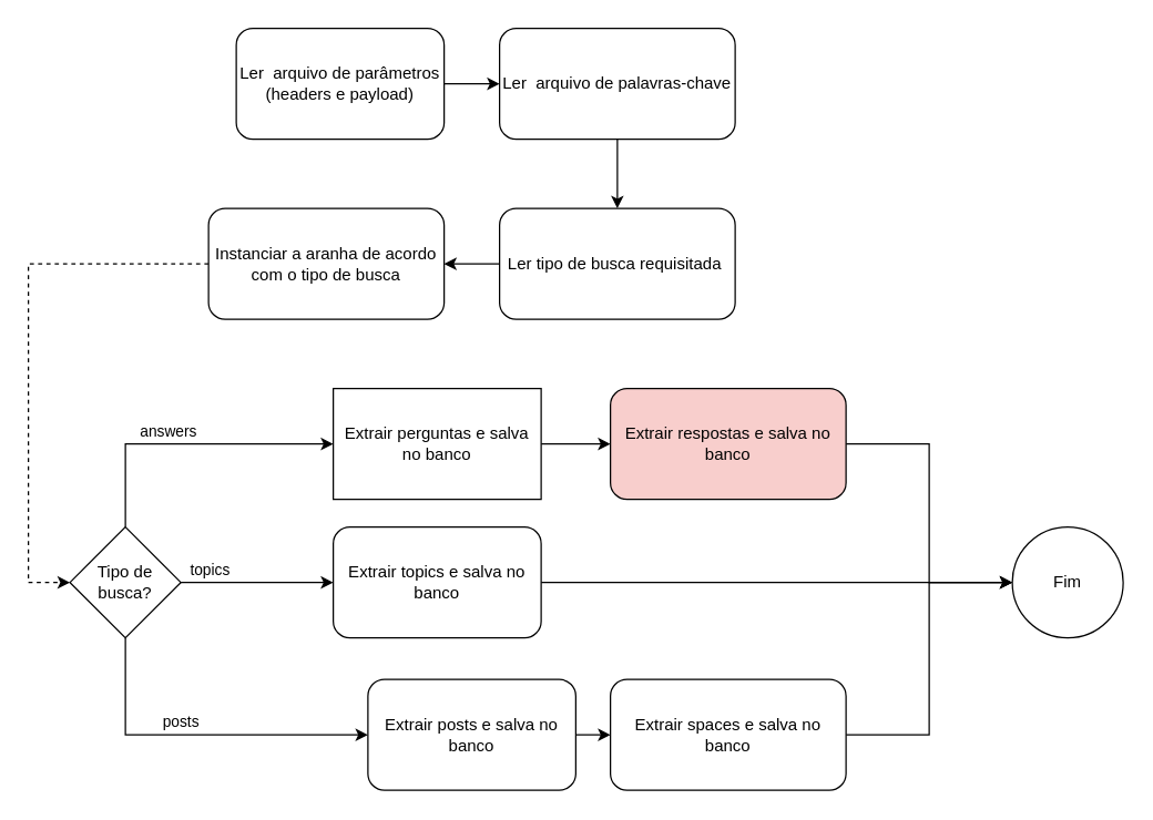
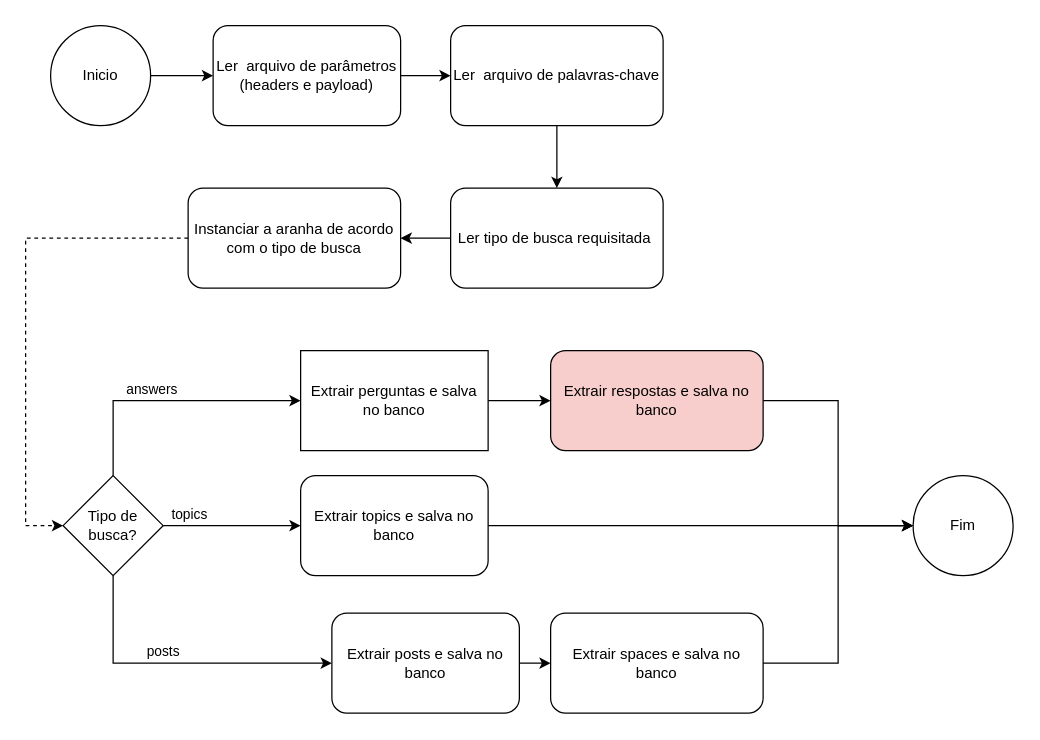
  <mxCell id="0" />
  <mxCell id="1" parent="0" />
  <mxCell id="2" value="Fim" style="ellipse;whiteSpace=wrap;html=1;aspect=fixed;" vertex="1" parent="1"><mxGeometry x="730" y="380" width="80" height="80" as="geometry" /></mxCell>
+ <mxCell id="3" style="edgeStyle=elbowEdgeStyle;rounded=0;html=1;exitX=1;exitY=0.5;exitDx=0;exitDy=0;entryX=0;entryY=0.5;entryDx=0;entryDy=0;" edge="1" parent="1" source="4" target="6"><mxGeometry relative="1" as="geometry" /></mxCell>
+ <mxCell id="4" value="Inicio" style="ellipse;whiteSpace=wrap;html=1;aspect=fixed;" vertex="1" parent="1"><mxGeometry x="40" y="20" width="80" height="80" as="geometry" /></mxCell>
  <mxCell id="5" style="edgeStyle=elbowEdgeStyle;rounded=0;html=1;exitX=1;exitY=0.5;exitDx=0;exitDy=0;entryX=0;entryY=0.5;entryDx=0;entryDy=0;" edge="1" parent="1" source="6" target="14"><mxGeometry relative="1" as="geometry" /></mxCell>
  <mxCell id="6" value="Ler&amp;nbsp; arquivo de parâmetros (headers e payload)" style="rounded=1;whiteSpace=wrap;html=1;" vertex="1" parent="1"><mxGeometry x="170" y="20" width="150" height="80" as="geometry" /></mxCell>
  <mxCell id="7" style="edgeStyle=elbowEdgeStyle;html=1;exitX=1;exitY=0.5;exitDx=0;exitDy=0;entryX=0;entryY=0.5;entryDx=0;entryDy=0;rounded=0;" edge="1" parent="1" source="8" target="2"><mxGeometry relative="1" as="geometry" /></mxCell>
  <mxCell id="8" value="Extrair respostas e salva no banco" style="rounded=1;whiteSpace=wrap;html=1;fillColor=#f8cecc;" vertex="1" parent="1"><mxGeometry x="440" y="280" width="170" height="80" as="geometry" /></mxCell>
  <mxCell id="9" style="edgeStyle=elbowEdgeStyle;rounded=0;html=1;exitX=0;exitY=0.5;exitDx=0;exitDy=0;entryX=1;entryY=0.5;entryDx=0;entryDy=0;" edge="1" parent="1" source="10" target="22"><mxGeometry relative="1" as="geometry" /></mxCell>
  <mxCell id="10" value="Ler tipo de busca requisitada&amp;nbsp;" style="rounded=1;whiteSpace=wrap;html=1;" vertex="1" parent="1"><mxGeometry x="360" y="150" width="170" height="80" as="geometry" /></mxCell>
  <mxCell id="11" style="edgeStyle=elbowEdgeStyle;rounded=0;html=1;exitX=1;exitY=0.5;exitDx=0;exitDy=0;entryX=0;entryY=0.5;entryDx=0;entryDy=0;" edge="1" parent="1" source="12" target="8"><mxGeometry relative="1" as="geometry" /></mxCell>
  <mxCell id="12" value="Extrair perguntas e salva no banco" style="whiteSpace=wrap;html=1;rounded=0;" vertex="1" parent="1"><mxGeometry x="240" y="280" width="150" height="80" as="geometry" /></mxCell>
  <mxCell id="13" style="edgeStyle=elbowEdgeStyle;rounded=0;html=1;exitX=0.5;exitY=1;exitDx=0;exitDy=0;entryX=0.5;entryY=0;entryDx=0;entryDy=0;" edge="1" parent="1" source="14" target="10"><mxGeometry relative="1" as="geometry" /></mxCell>
  <mxCell id="14" value="Ler&amp;nbsp; arquivo de palavras-chave" style="rounded=1;whiteSpace=wrap;html=1;" vertex="1" parent="1"><mxGeometry x="360" y="20" width="170" height="80" as="geometry" /></mxCell>
  <mxCell id="15" style="edgeStyle=elbowEdgeStyle;html=1;exitX=1;exitY=0.5;exitDx=0;exitDy=0;rounded=0;" edge="1" parent="1" source="16"><mxGeometry relative="1" as="geometry"><mxPoint x="730" y="420" as="targetPoint" /></mxGeometry></mxCell>
  <mxCell id="16" value="Extrair topics e salva no banco" style="rounded=1;whiteSpace=wrap;html=1;" vertex="1" parent="1"><mxGeometry x="240" y="380" width="150" height="80" as="geometry" /></mxCell>
  <mxCell id="17" style="edgeStyle=elbowEdgeStyle;html=1;exitX=1;exitY=0.5;exitDx=0;exitDy=0;rounded=0;" edge="1" parent="1" source="18"><mxGeometry relative="1" as="geometry"><mxPoint x="730" y="420" as="targetPoint" /></mxGeometry></mxCell>
  <mxCell id="18" value="Extrair spaces e salva no banco" style="rounded=1;whiteSpace=wrap;html=1;" vertex="1" parent="1"><mxGeometry x="440" y="490" width="170" height="80" as="geometry" /></mxCell>
  <mxCell id="19" style="edgeStyle=elbowEdgeStyle;rounded=0;html=1;exitX=1;exitY=0.5;exitDx=0;exitDy=0;entryX=0;entryY=0.5;entryDx=0;entryDy=0;" edge="1" parent="1" source="20" target="18"><mxGeometry relative="1" as="geometry" /></mxCell>
  <mxCell id="20" value="Extrair posts e salva no banco" style="rounded=1;whiteSpace=wrap;html=1;" vertex="1" parent="1"><mxGeometry x="265" y="490" width="150" height="80" as="geometry" /></mxCell>
  <mxCell id="21" style="edgeStyle=elbowEdgeStyle;rounded=0;html=1;exitX=0;exitY=0.5;exitDx=0;exitDy=0;entryX=0;entryY=0.5;entryDx=0;entryDy=0;dashed=1;" edge="1" parent="1" source="22" target="29"><mxGeometry relative="1" as="geometry"><Array as="points"><mxPoint x="20" y="300" /></Array></mxGeometry></mxCell>
  <mxCell id="22" value="Instanciar a aranha de acordo com o tipo de busca" style="rounded=1;whiteSpace=wrap;html=1;" vertex="1" parent="1"><mxGeometry x="150" y="150" width="170" height="80" as="geometry" /></mxCell>
  <mxCell id="23" style="edgeStyle=elbowEdgeStyle;rounded=0;html=1;exitX=0.5;exitY=0;exitDx=0;exitDy=0;entryX=0;entryY=0.5;entryDx=0;entryDy=0;" edge="1" parent="1" source="29" target="12"><mxGeometry relative="1" as="geometry"><Array as="points"><mxPoint x="90" y="350" /></Array></mxGeometry></mxCell>
  <mxCell id="24" value="answers" style="edgeLabel;html=1;align=center;verticalAlign=middle;resizable=0;points=[];" vertex="1" connectable="0" parent="23"><mxGeometry x="-0.874" relative="1" as="geometry"><mxPoint x="30" y="-57" as="offset" /></mxGeometry></mxCell>
  <mxCell id="25" style="edgeStyle=elbowEdgeStyle;rounded=0;html=1;exitX=0.5;exitY=1;exitDx=0;exitDy=0;entryX=0;entryY=0.5;entryDx=0;entryDy=0;" edge="1" parent="1" source="29" target="20"><mxGeometry relative="1" as="geometry"><Array as="points"><mxPoint x="90" y="500" /></Array></mxGeometry></mxCell>
  <mxCell id="26" value="posts" style="edgeLabel;html=1;align=center;verticalAlign=middle;resizable=0;points=[];" vertex="1" connectable="0" parent="25"><mxGeometry x="-0.232" y="1" relative="1" as="geometry"><mxPoint x="15" y="-9" as="offset" /></mxGeometry></mxCell>
  <mxCell id="27" style="edgeStyle=elbowEdgeStyle;rounded=0;html=1;exitX=1;exitY=0.5;exitDx=0;exitDy=0;entryX=0;entryY=0.5;entryDx=0;entryDy=0;" edge="1" parent="1" source="29" target="16"><mxGeometry relative="1" as="geometry" /></mxCell>
  <mxCell id="28" value="topics" style="edgeLabel;html=1;align=center;verticalAlign=middle;resizable=0;points=[];" vertex="1" connectable="0" parent="27"><mxGeometry x="-0.563" y="1" relative="1" as="geometry"><mxPoint x="-4" y="-9" as="offset" /></mxGeometry></mxCell>
  <mxCell id="29" value="Tipo de busca?" style="rhombus;whiteSpace=wrap;html=1;" vertex="1" parent="1"><mxGeometry x="50" y="380" width="80" height="80" as="geometry" /></mxCell>
